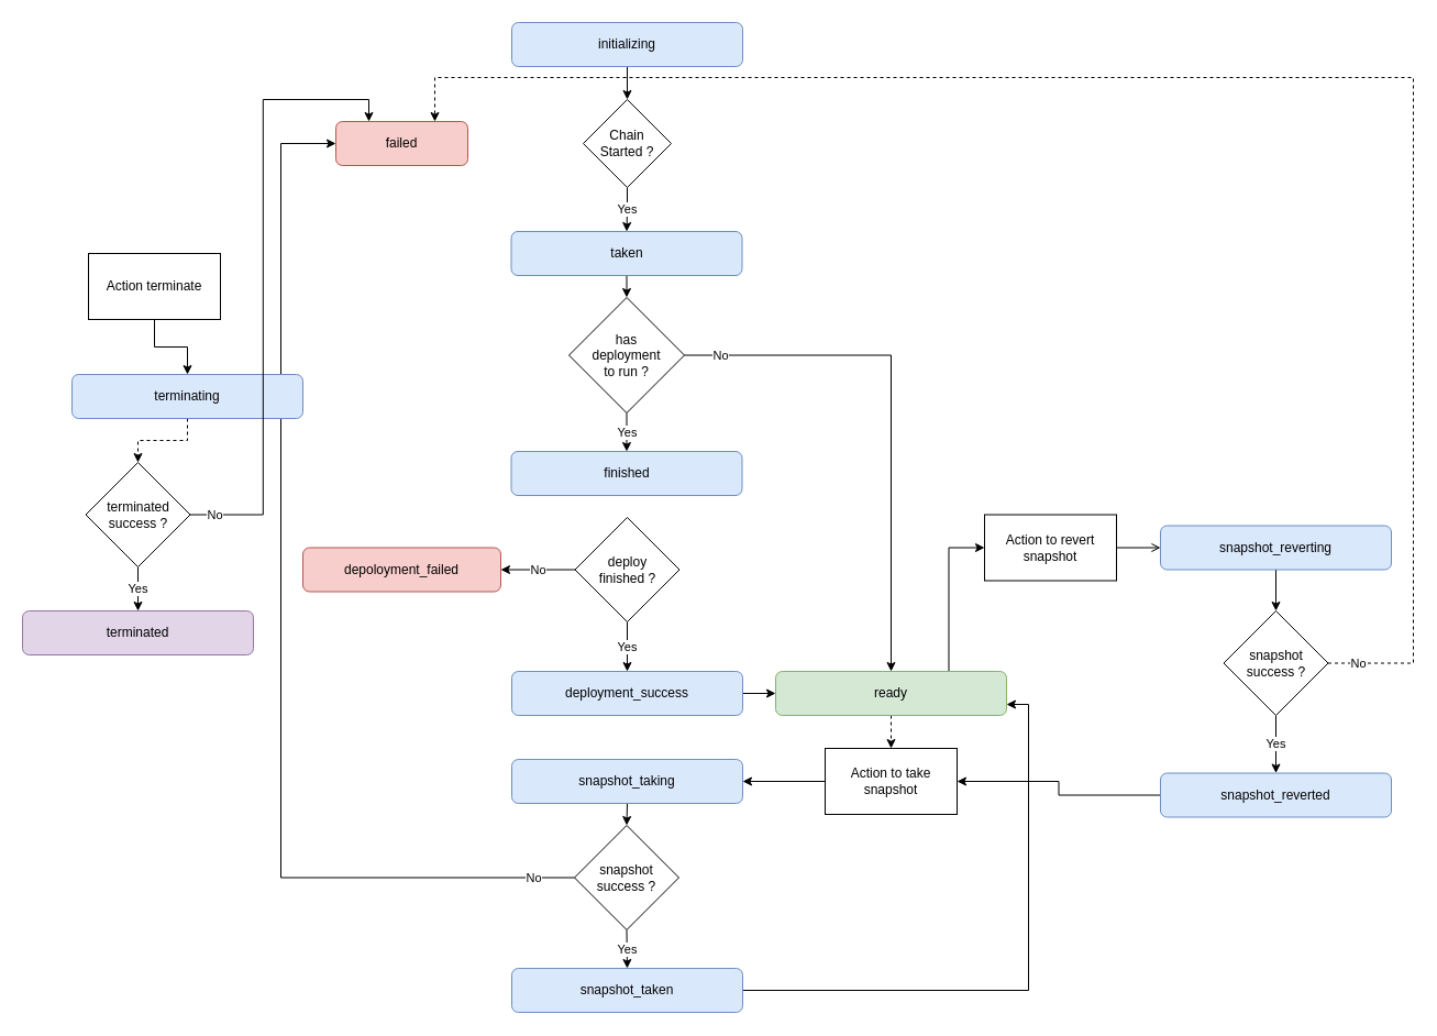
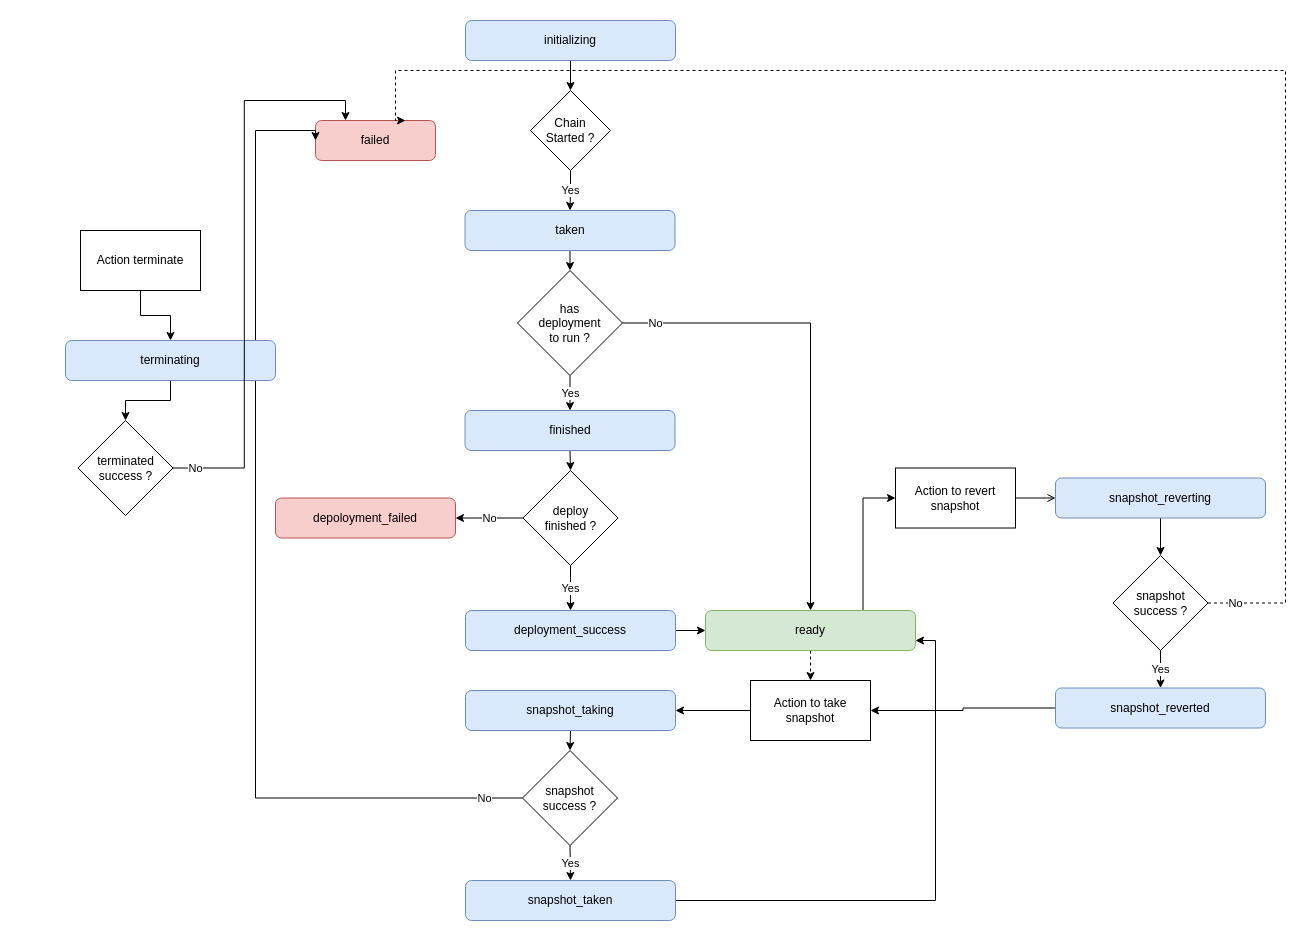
  <mxCell id="0" />
  <mxCell id="1" parent="0" />
  <mxCell id="2" style="edgeStyle=orthogonalEdgeStyle;rounded=0;orthogonalLoop=1;jettySize=auto;html=1;exitX=0.5;exitY=1;exitDx=0;exitDy=0;entryX=0.5;entryY=0;entryDx=0;entryDy=0;" parent="1" source="3" target="22" edge="1"><mxGeometry relative="1" as="geometry" /></mxCell>
  <mxCell id="3" value="initializing" style="rounded=1;whiteSpace=wrap;html=1;fillColor=#dae8fc;strokeColor=#6c8ebf;" parent="1" vertex="1"><mxGeometry x="465" y="20" width="210" height="40" as="geometry" /></mxCell>
- <mxCell id="4" value="failed" style="rounded=1;whiteSpace=wrap;html=1;fillColor=#f8cecc;strokeColor=#b85450;" parent="1" vertex="1"><mxGeometry x="305" y="110" width="120" height="40" as="geometry" /></mxCell>
+ <mxCell id="4" value="failed" style="rounded=1;whiteSpace=wrap;html=1;fillColor=#f8cecc;strokeColor=#b85450;" parent="1" vertex="1"><mxGeometry x="315" y="120" width="120" height="40" as="geometry" /></mxCell>
  <mxCell id="5" style="edgeStyle=orthogonalEdgeStyle;rounded=0;orthogonalLoop=1;jettySize=auto;html=1;exitX=0.5;exitY=1;exitDx=0;exitDy=0;entryX=0.5;entryY=0;entryDx=0;entryDy=0;" parent="1" source="6" target="11" edge="1"><mxGeometry relative="1" as="geometry" /></mxCell>
  <mxCell id="6" value="taken" style="rounded=1;whiteSpace=wrap;html=1;fillColor=#dae8fc;strokeColor=#6c8ebf;" parent="1" vertex="1"><mxGeometry x="464.5" y="210" width="210" height="40" as="geometry" /></mxCell>
+ <mxCell id="7" style="edgeStyle=orthogonalEdgeStyle;rounded=0;orthogonalLoop=1;jettySize=auto;html=1;exitX=0.5;exitY=1;exitDx=0;exitDy=0;entryX=0.5;entryY=0;entryDx=0;entryDy=0;" parent="1" source="8" target="17" edge="1"><mxGeometry relative="1" as="geometry" /></mxCell>
  <mxCell id="8" value="finished" style="rounded=1;whiteSpace=wrap;html=1;fillColor=#dae8fc;strokeColor=#6c8ebf;" parent="1" vertex="1"><mxGeometry x="464.5" y="410" width="210" height="40" as="geometry" /></mxCell>
  <mxCell id="9" value="Yes" style="edgeStyle=orthogonalEdgeStyle;rounded=0;orthogonalLoop=1;jettySize=auto;html=1;exitX=0.5;exitY=1;exitDx=0;exitDy=0;entryX=0.5;entryY=0;entryDx=0;entryDy=0;" parent="1" source="11" target="8" edge="1"><mxGeometry relative="1" as="geometry" /></mxCell>
  <mxCell id="10" value="No" style="edgeStyle=orthogonalEdgeStyle;rounded=0;orthogonalLoop=1;jettySize=auto;html=1;exitX=1;exitY=0.5;exitDx=0;exitDy=0;entryX=0.5;entryY=0;entryDx=0;entryDy=0;" parent="1" source="11" target="14" edge="1"><mxGeometry x="-0.861" relative="1" as="geometry"><mxPoint as="offset" /></mxGeometry></mxCell>
  <mxCell id="11" value="has&lt;br&gt;deployment&lt;br&gt;to run ?" style="rhombus;whiteSpace=wrap;html=1;" parent="1" vertex="1"><mxGeometry x="517" y="270" width="105" height="105" as="geometry" /></mxCell>
  <mxCell id="12" style="edgeStyle=orthogonalEdgeStyle;rounded=0;orthogonalLoop=1;jettySize=auto;html=1;exitX=0.5;exitY=1;exitDx=0;exitDy=0;entryX=0.5;entryY=0;entryDx=0;entryDy=0;dashed=1;" parent="1" source="14" target="26" edge="1"><mxGeometry relative="1" as="geometry" /></mxCell>
  <mxCell id="13" style="edgeStyle=orthogonalEdgeStyle;rounded=0;orthogonalLoop=1;jettySize=auto;html=1;exitX=0.75;exitY=0;exitDx=0;exitDy=0;entryX=0;entryY=0.5;entryDx=0;entryDy=0;" parent="1" source="14" target="33" edge="1"><mxGeometry relative="1" as="geometry" /></mxCell>
  <mxCell id="14" value="ready" style="rounded=1;whiteSpace=wrap;html=1;fillColor=#d5e8d4;strokeColor=#82b366;" parent="1" vertex="1"><mxGeometry x="705" y="610" width="210" height="40" as="geometry" /></mxCell>
  <mxCell id="15" value="Yes" style="edgeStyle=orthogonalEdgeStyle;rounded=0;orthogonalLoop=1;jettySize=auto;html=1;exitX=0.5;exitY=1;exitDx=0;exitDy=0;entryX=0.5;entryY=0;entryDx=0;entryDy=0;" parent="1" source="17" target="19" edge="1"><mxGeometry relative="1" as="geometry" /></mxCell>
  <mxCell id="16" value="No" style="edgeStyle=orthogonalEdgeStyle;rounded=0;orthogonalLoop=1;jettySize=auto;html=1;exitX=0;exitY=0.5;exitDx=0;exitDy=0;entryX=1;entryY=0.5;entryDx=0;entryDy=0;" parent="1" source="17" target="20" edge="1"><mxGeometry relative="1" as="geometry" /></mxCell>
  <mxCell id="17" value="deploy &lt;br&gt;finished ?" style="rhombus;whiteSpace=wrap;html=1;" parent="1" vertex="1"><mxGeometry x="522.5" y="470" width="95" height="95" as="geometry" /></mxCell>
  <mxCell id="18" style="edgeStyle=orthogonalEdgeStyle;rounded=0;orthogonalLoop=1;jettySize=auto;html=1;exitX=1;exitY=0.5;exitDx=0;exitDy=0;entryX=0;entryY=0.5;entryDx=0;entryDy=0;" parent="1" source="19" target="14" edge="1"><mxGeometry relative="1" as="geometry" /></mxCell>
  <mxCell id="19" value="deployment_success" style="rounded=1;whiteSpace=wrap;html=1;fillColor=#dae8fc;strokeColor=#6c8ebf;" parent="1" vertex="1"><mxGeometry x="465" y="610" width="210" height="40" as="geometry" /></mxCell>
  <mxCell id="20" value="depoloyment_failed" style="rounded=1;whiteSpace=wrap;html=1;fillColor=#f8cecc;strokeColor=#b85450;" parent="1" vertex="1"><mxGeometry x="275" y="497.5" width="180" height="40" as="geometry" /></mxCell>
  <mxCell id="21" value="Yes" style="edgeStyle=orthogonalEdgeStyle;rounded=0;orthogonalLoop=1;jettySize=auto;html=1;exitX=0.5;exitY=1;exitDx=0;exitDy=0;entryX=0.5;entryY=0;entryDx=0;entryDy=0;" parent="1" source="22" target="6" edge="1"><mxGeometry relative="1" as="geometry" /></mxCell>
  <mxCell id="22" value="Chain&lt;br&gt;Started ?" style="rhombus;whiteSpace=wrap;html=1;" parent="1" vertex="1"><mxGeometry x="530" y="90" width="80" height="80" as="geometry" /></mxCell>
  <mxCell id="23" style="edgeStyle=orthogonalEdgeStyle;rounded=0;orthogonalLoop=1;jettySize=auto;html=1;exitX=0.5;exitY=1;exitDx=0;exitDy=0;entryX=0.5;entryY=0;entryDx=0;entryDy=0;" parent="1" source="24" target="29" edge="1"><mxGeometry relative="1" as="geometry" /></mxCell>
  <mxCell id="24" value="snapshot_taking" style="rounded=1;whiteSpace=wrap;html=1;fillColor=#dae8fc;strokeColor=#6c8ebf;" parent="1" vertex="1"><mxGeometry x="465" y="690" width="210" height="40" as="geometry" /></mxCell>
  <mxCell id="25" style="edgeStyle=orthogonalEdgeStyle;rounded=0;orthogonalLoop=1;jettySize=auto;html=1;exitX=0;exitY=0.5;exitDx=0;exitDy=0;entryX=1;entryY=0.5;entryDx=0;entryDy=0;" parent="1" source="26" target="24" edge="1"><mxGeometry relative="1" as="geometry" /></mxCell>
  <mxCell id="26" value="Action to take snapshot" style="rounded=0;whiteSpace=wrap;html=1;" parent="1" vertex="1"><mxGeometry x="750" y="680" width="120" height="60" as="geometry" /></mxCell>
  <mxCell id="27" value="No" style="edgeStyle=orthogonalEdgeStyle;rounded=0;orthogonalLoop=1;jettySize=auto;html=1;exitX=0;exitY=0.5;exitDx=0;exitDy=0;entryX=0;entryY=0.5;entryDx=0;entryDy=0;" parent="1" source="29" target="4" edge="1"><mxGeometry x="-0.925" relative="1" as="geometry"><Array as="points"><mxPoint x="255" y="798" /><mxPoint x="255" y="130" /></Array><mxPoint as="offset" /></mxGeometry></mxCell>
  <mxCell id="28" value="Yes" style="edgeStyle=orthogonalEdgeStyle;rounded=0;orthogonalLoop=1;jettySize=auto;html=1;exitX=0.5;exitY=1;exitDx=0;exitDy=0;entryX=0.5;entryY=0;entryDx=0;entryDy=0;" parent="1" source="29" target="31" edge="1"><mxGeometry relative="1" as="geometry" /></mxCell>
  <mxCell id="29" value="snapshot&lt;br&gt;success ?" style="rhombus;whiteSpace=wrap;html=1;" parent="1" vertex="1"><mxGeometry x="522" y="750" width="95" height="95" as="geometry" /></mxCell>
  <mxCell id="30" style="edgeStyle=orthogonalEdgeStyle;rounded=0;orthogonalLoop=1;jettySize=auto;html=1;exitX=1;exitY=0.5;exitDx=0;exitDy=0;entryX=1;entryY=0.75;entryDx=0;entryDy=0;" parent="1" source="31" target="14" edge="1"><mxGeometry relative="1" as="geometry" /></mxCell>
  <mxCell id="31" value="snapshot_taken" style="rounded=1;whiteSpace=wrap;html=1;fillColor=#dae8fc;strokeColor=#6c8ebf;" parent="1" vertex="1"><mxGeometry x="465" y="880" width="210" height="40" as="geometry" /></mxCell>
  <mxCell id="32" style="edgeStyle=orthogonalEdgeStyle;rounded=0;orthogonalLoop=1;jettySize=auto;html=1;exitX=1;exitY=0.5;exitDx=0;exitDy=0;entryX=0;entryY=0.5;entryDx=0;entryDy=0;endArrow=open;" parent="1" source="33" target="35" edge="1"><mxGeometry relative="1" as="geometry" /></mxCell>
  <mxCell id="33" value="Action to revert snapshot" style="rounded=0;whiteSpace=wrap;html=1;" parent="1" vertex="1"><mxGeometry x="895" y="467.5" width="120" height="60" as="geometry" /></mxCell>
  <mxCell id="34" style="edgeStyle=orthogonalEdgeStyle;rounded=0;orthogonalLoop=1;jettySize=auto;html=1;entryX=0.5;entryY=0;entryDx=0;entryDy=0;" parent="1" source="35" target="38" edge="1"><mxGeometry relative="1" as="geometry" /></mxCell>
  <mxCell id="35" value="snapshot_reverting" style="rounded=1;whiteSpace=wrap;html=1;fillColor=#dae8fc;strokeColor=#6c8ebf;" parent="1" vertex="1"><mxGeometry x="1055" y="477.5" width="210" height="40" as="geometry" /></mxCell>
  <mxCell id="36" value="Yes" style="edgeStyle=orthogonalEdgeStyle;rounded=0;orthogonalLoop=1;jettySize=auto;html=1;exitX=0.5;exitY=1;exitDx=0;exitDy=0;entryX=0.5;entryY=0;entryDx=0;entryDy=0;" parent="1" source="38" target="40" edge="1"><mxGeometry relative="1" as="geometry" /></mxCell>
  <mxCell id="37" value="No" style="edgeStyle=orthogonalEdgeStyle;rounded=0;orthogonalLoop=1;jettySize=auto;html=1;exitX=1;exitY=0.5;exitDx=0;exitDy=0;entryX=0.75;entryY=0;entryDx=0;entryDy=0;dashed=1;" parent="1" source="38" target="4" edge="1"><mxGeometry x="-0.965" relative="1" as="geometry"><Array as="points"><mxPoint x="1285" y="603" /><mxPoint x="1285" y="70" /><mxPoint x="395" y="70" /></Array><mxPoint as="offset" /></mxGeometry></mxCell>
  <mxCell id="38" value="snapshot&lt;br&gt;success ?" style="rhombus;whiteSpace=wrap;html=1;" parent="1" vertex="1"><mxGeometry x="1112.5" y="555" width="95" height="95" as="geometry" /></mxCell>
  <mxCell id="39" style="edgeStyle=orthogonalEdgeStyle;rounded=0;orthogonalLoop=1;jettySize=auto;html=1;exitX=0;exitY=0.5;exitDx=0;exitDy=0;" parent="1" source="40" target="26" edge="1"><mxGeometry relative="1" as="geometry" /></mxCell>
- <mxCell id="40" value="snapshot_reverted" style="rounded=1;whiteSpace=wrap;html=1;fillColor=#dae8fc;strokeColor=#6c8ebf;" parent="1" vertex="1"><mxGeometry x="1055" y="702.5" width="210" height="40" as="geometry" /></mxCell>
+ <mxCell id="40" value="snapshot_reverted" style="rounded=1;whiteSpace=wrap;html=1;fillColor=#dae8fc;strokeColor=#6c8ebf;" parent="1" vertex="1"><mxGeometry x="1055" y="687.5" width="210" height="40" as="geometry" /></mxCell>
  <mxCell id="41" style="edgeStyle=orthogonalEdgeStyle;rounded=0;orthogonalLoop=1;jettySize=auto;html=1;exitX=0.5;exitY=1;exitDx=0;exitDy=0;entryX=0.5;entryY=0;entryDx=0;entryDy=0;" parent="1" source="42" target="44" edge="1"><mxGeometry relative="1" as="geometry" /></mxCell>
  <mxCell id="42" value="Action terminate" style="rounded=0;whiteSpace=wrap;html=1;" parent="1" vertex="1"><mxGeometry x="80" y="230" width="120" height="60" as="geometry" /></mxCell>
- <mxCell id="43" style="edgeStyle=orthogonalEdgeStyle;rounded=0;orthogonalLoop=1;jettySize=auto;html=1;exitX=0.5;exitY=1;exitDx=0;exitDy=0;entryX=0.5;entryY=0;entryDx=0;entryDy=0;dashed=1;" parent="1" source="44" target="47" edge="1"><mxGeometry relative="1" as="geometry" /></mxCell>
+ <mxCell id="43" style="edgeStyle=orthogonalEdgeStyle;rounded=0;orthogonalLoop=1;jettySize=auto;html=1;exitX=0.5;exitY=1;exitDx=0;exitDy=0;entryX=0.5;entryY=0;entryDx=0;entryDy=0;" parent="1" source="44" target="47" edge="1"><mxGeometry relative="1" as="geometry" /></mxCell>
  <mxCell id="44" value="terminating" style="rounded=1;whiteSpace=wrap;html=1;fillColor=#dae8fc;strokeColor=#6c8ebf;" parent="1" vertex="1"><mxGeometry x="65" y="340" width="210" height="40" as="geometry" /></mxCell>
- <mxCell id="45" value="Yes" style="edgeStyle=orthogonalEdgeStyle;rounded=0;orthogonalLoop=1;jettySize=auto;html=1;exitX=0.5;exitY=1;exitDx=0;exitDy=0;entryX=0.5;entryY=0;entryDx=0;entryDy=0;" parent="1" source="47" target="48" edge="1"><mxGeometry relative="1" as="geometry" /></mxCell>
  <mxCell id="46" value="No" style="edgeStyle=orthogonalEdgeStyle;rounded=0;orthogonalLoop=1;jettySize=auto;html=1;exitX=1;exitY=0.5;exitDx=0;exitDy=0;entryX=0.25;entryY=0;entryDx=0;entryDy=0;" parent="1" source="47" target="4" edge="1"><mxGeometry x="-0.921" relative="1" as="geometry"><mxPoint as="offset" /></mxGeometry></mxCell>
  <mxCell id="47" value="terminated&lt;br&gt;success ?" style="rhombus;whiteSpace=wrap;html=1;" parent="1" vertex="1"><mxGeometry x="77.5" y="420" width="95" height="95" as="geometry" /></mxCell>
- <mxCell id="48" value="terminated" style="rounded=1;whiteSpace=wrap;html=1;fillColor=#e1d5e7;strokeColor=#9673a6;" parent="1" vertex="1"><mxGeometry x="20" y="555" width="210" height="40" as="geometry" /></mxCell>
